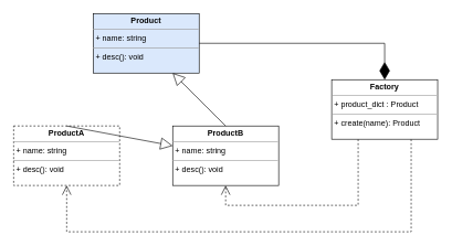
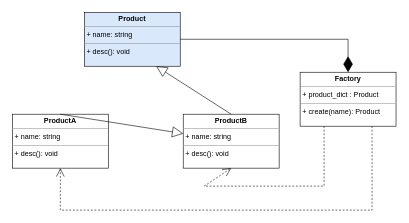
  <mxCell id="0" />
  <mxCell id="1" parent="0" />
  <mxCell id="2" value="&lt;p style=&quot;margin: 0px ; margin-top: 4px ; text-align: center&quot;&gt;&lt;b&gt;Product&lt;/b&gt;&lt;/p&gt;&lt;hr size=&quot;1&quot;&gt;&lt;p style=&quot;margin: 0px ; margin-left: 4px&quot;&gt;+ name: string&lt;/p&gt;&lt;hr size=&quot;1&quot;&gt;&lt;p style=&quot;margin: 0px ; margin-left: 4px&quot;&gt;+ desc(): void&lt;/p&gt;" style="verticalAlign=top;align=left;overflow=fill;fontSize=12;fontFamily=Helvetica;html=1;fillColor=#dae8fc;" parent="1" vertex="1"><mxGeometry x="140" y="20" width="160" height="90" as="geometry" /></mxCell>
- <mxCell id="3" value="&lt;p style=&quot;margin: 0px ; margin-top: 4px ; text-align: center&quot;&gt;&lt;b&gt;ProductB&lt;/b&gt;&lt;/p&gt;&lt;hr size=&quot;1&quot;&gt;&lt;p style=&quot;margin: 0px ; margin-left: 4px&quot;&gt;+ name: string&lt;/p&gt;&lt;hr size=&quot;1&quot;&gt;&lt;p style=&quot;margin: 0px ; margin-left: 4px&quot;&gt;+ desc(): void&lt;/p&gt;" style="verticalAlign=top;align=left;overflow=fill;fontSize=12;fontFamily=Helvetica;html=1;" parent="1" vertex="1"><mxGeometry x="260" y="190" width="160" height="90" as="geometry" /></mxCell>
- <mxCell id="4" value="&lt;p style=&quot;margin: 0px ; margin-top: 4px ; text-align: center&quot;&gt;&lt;b&gt;ProductA&lt;/b&gt;&lt;/p&gt;&lt;hr size=&quot;1&quot;&gt;&lt;p style=&quot;margin: 0px ; margin-left: 4px&quot;&gt;+ name: string&lt;/p&gt;&lt;hr size=&quot;1&quot;&gt;&lt;p style=&quot;margin: 0px ; margin-left: 4px&quot;&gt;+ desc(): void&lt;/p&gt;" style="verticalAlign=top;align=left;overflow=fill;fontSize=12;fontFamily=Helvetica;html=1;dashed=1;" parent="1" vertex="1"><mxGeometry x="20" y="190" width="160" height="90" as="geometry" /></mxCell>
+ <mxCell id="3" value="&lt;p style=&quot;margin: 0px ; margin-top: 4px ; text-align: center&quot;&gt;&lt;b&gt;ProductB&lt;/b&gt;&lt;/p&gt;&lt;hr size=&quot;1&quot;&gt;&lt;p style=&quot;margin: 0px ; margin-left: 4px&quot;&gt;+ name: string&lt;/p&gt;&lt;hr size=&quot;1&quot;&gt;&lt;p style=&quot;margin: 0px ; margin-left: 4px&quot;&gt;+ desc(): void&lt;/p&gt;" style="verticalAlign=top;align=left;overflow=fill;fontSize=12;fontFamily=Helvetica;html=1;" parent="1" vertex="1"><mxGeometry x="305" y="190" width="160" height="90" as="geometry" /></mxCell>
+ <mxCell id="4" value="&lt;p style=&quot;margin: 0px ; margin-top: 4px ; text-align: center&quot;&gt;&lt;b&gt;ProductA&lt;/b&gt;&lt;/p&gt;&lt;hr size=&quot;1&quot;&gt;&lt;p style=&quot;margin: 0px ; margin-left: 4px&quot;&gt;+ name: string&lt;/p&gt;&lt;hr size=&quot;1&quot;&gt;&lt;p style=&quot;margin: 0px ; margin-left: 4px&quot;&gt;+ desc(): void&lt;/p&gt;" style="verticalAlign=top;align=left;overflow=fill;fontSize=12;fontFamily=Helvetica;html=1;" parent="1" vertex="1"><mxGeometry x="20" y="190" width="160" height="90" as="geometry" /></mxCell>
  <mxCell id="5" value="" style="endArrow=block;endSize=16;endFill=0;html=1;rounded=0;exitX=0.5;exitY=0;exitDx=0;exitDy=0;" parent="1" source="4" target="3" edge="1"><mxGeometry width="160" relative="1" as="geometry"><mxPoint x="240" y="190" as="sourcePoint" /><mxPoint x="400" y="190" as="targetPoint" /></mxGeometry></mxCell>
  <mxCell id="6" value="" style="endArrow=block;endSize=16;endFill=0;html=1;rounded=0;entryX=0.75;entryY=1;entryDx=0;entryDy=0;exitX=0.5;exitY=0;exitDx=0;exitDy=0;" parent="1" source="3" target="2" edge="1"><mxGeometry width="160" relative="1" as="geometry"><mxPoint x="240" y="190" as="sourcePoint" /><mxPoint x="400" y="190" as="targetPoint" /><Array as="points" /></mxGeometry></mxCell>
  <mxCell id="7" value="" style="endArrow=open;endSize=12;dashed=1;html=1;rounded=0;entryX=0.5;entryY=1;entryDx=0;entryDy=0;exitX=0.25;exitY=1;exitDx=0;exitDy=0;" parent="1" target="3" edge="1" source="10"><mxGeometry width="160" relative="1" as="geometry"><mxPoint x="540" y="180" as="sourcePoint" /><mxPoint x="480" y="190" as="targetPoint" /><Array as="points"><mxPoint x="540" y="310" /><mxPoint x="340" y="310" /></Array><mxPoint as="offset" /></mxGeometry></mxCell>
  <mxCell id="8" value="" style="endArrow=open;endSize=12;dashed=1;html=1;rounded=0;entryX=0.5;entryY=1;entryDx=0;entryDy=0;exitX=0.75;exitY=1;exitDx=0;exitDy=0;" parent="1" target="4" edge="1" source="10"><mxGeometry width="160" relative="1" as="geometry"><mxPoint x="620" y="180" as="sourcePoint" /><mxPoint x="480" y="190" as="targetPoint" /><Array as="points"><mxPoint x="620" y="350" /><mxPoint x="100" y="350" /></Array><mxPoint as="offset" /></mxGeometry></mxCell>
  <mxCell id="9" value="" style="endArrow=diamondThin;endFill=1;endSize=24;html=1;exitX=1;exitY=0.5;exitDx=0;exitDy=0;entryX=0.5;entryY=0;entryDx=0;entryDy=0;rounded=0;" edge="1" parent="1" source="2"><mxGeometry width="160" relative="1" as="geometry"><mxPoint x="200" y="490" as="sourcePoint" /><mxPoint x="580" y="120" as="targetPoint" /><Array as="points"><mxPoint x="580" y="65" /></Array></mxGeometry></mxCell>
  <mxCell id="10" value="&lt;p style=&quot;margin: 0px ; margin-top: 4px ; text-align: center&quot;&gt;&lt;b&gt;Factory&lt;/b&gt;&lt;/p&gt;&lt;hr size=&quot;1&quot;&gt;&lt;p style=&quot;margin: 0px ; margin-left: 4px&quot;&gt;+ product_dict : Product&amp;nbsp;&lt;/p&gt;&lt;hr size=&quot;1&quot;&gt;&lt;p style=&quot;margin: 0px ; margin-left: 4px&quot;&gt;+ create(name): Product&lt;/p&gt;" style="verticalAlign=top;align=left;overflow=fill;fontSize=12;fontFamily=Helvetica;html=1;" vertex="1" parent="1"><mxGeometry x="500" y="120" width="160" height="90" as="geometry" /></mxCell>
